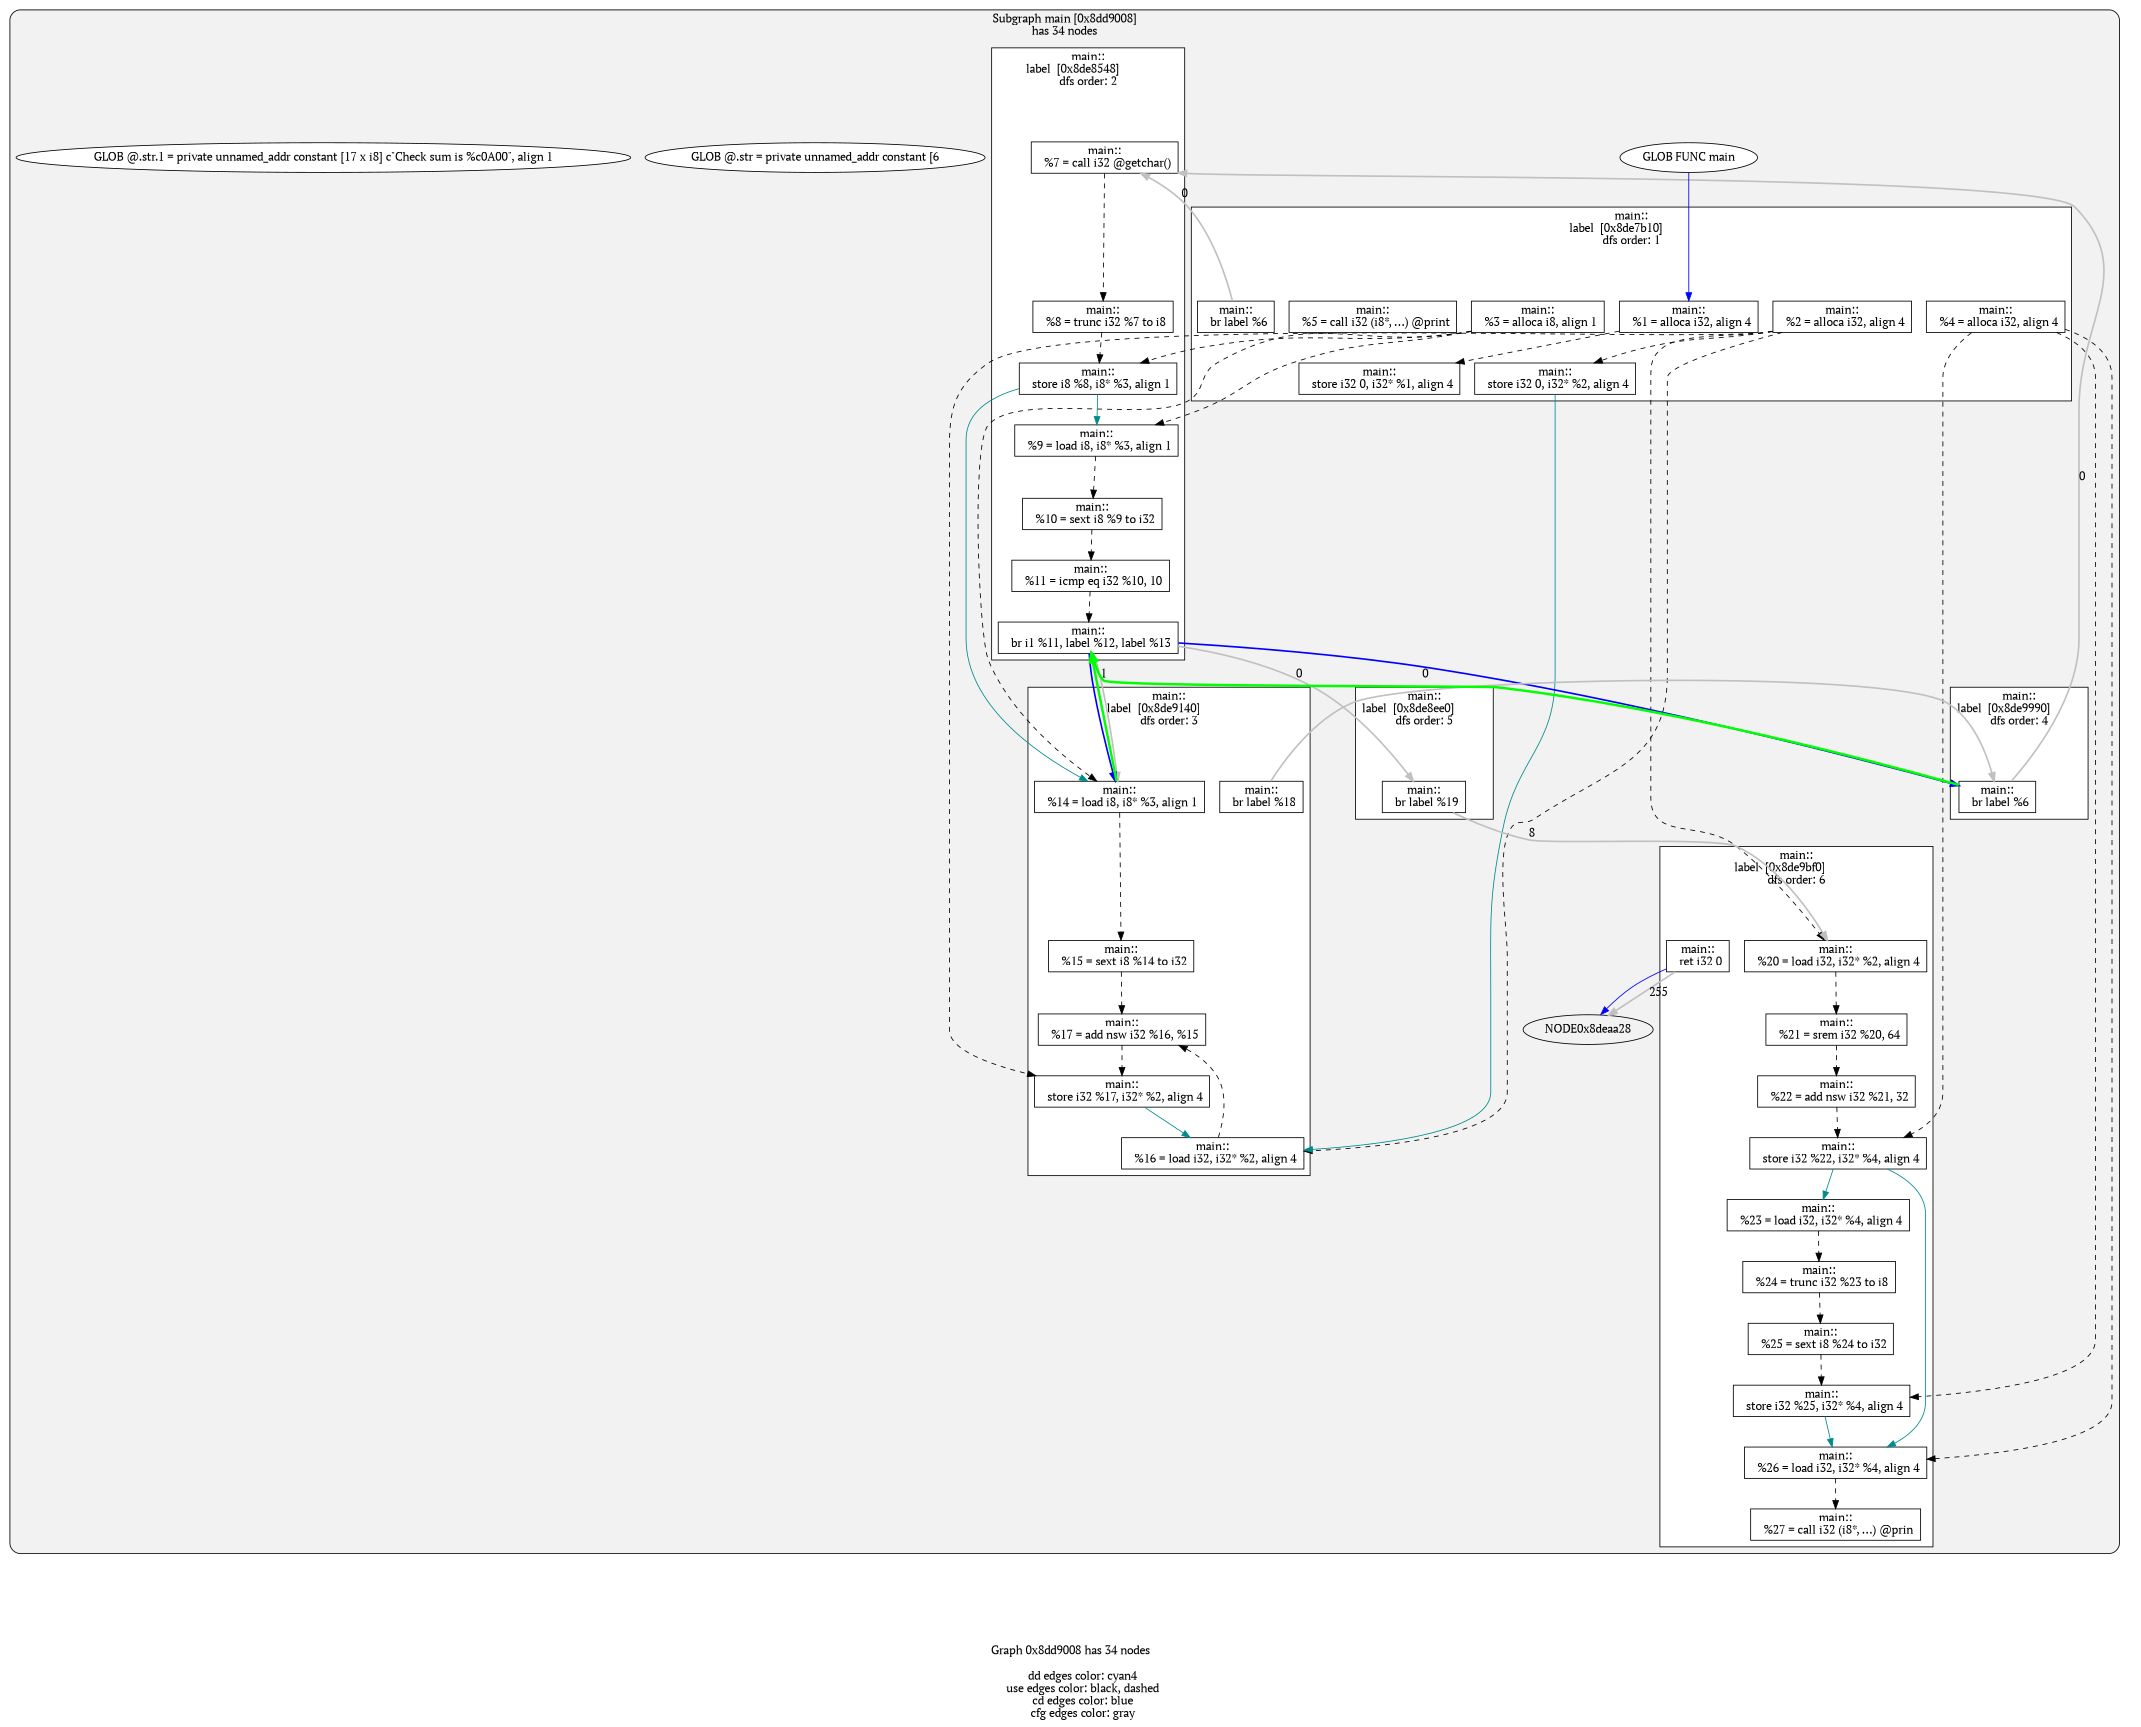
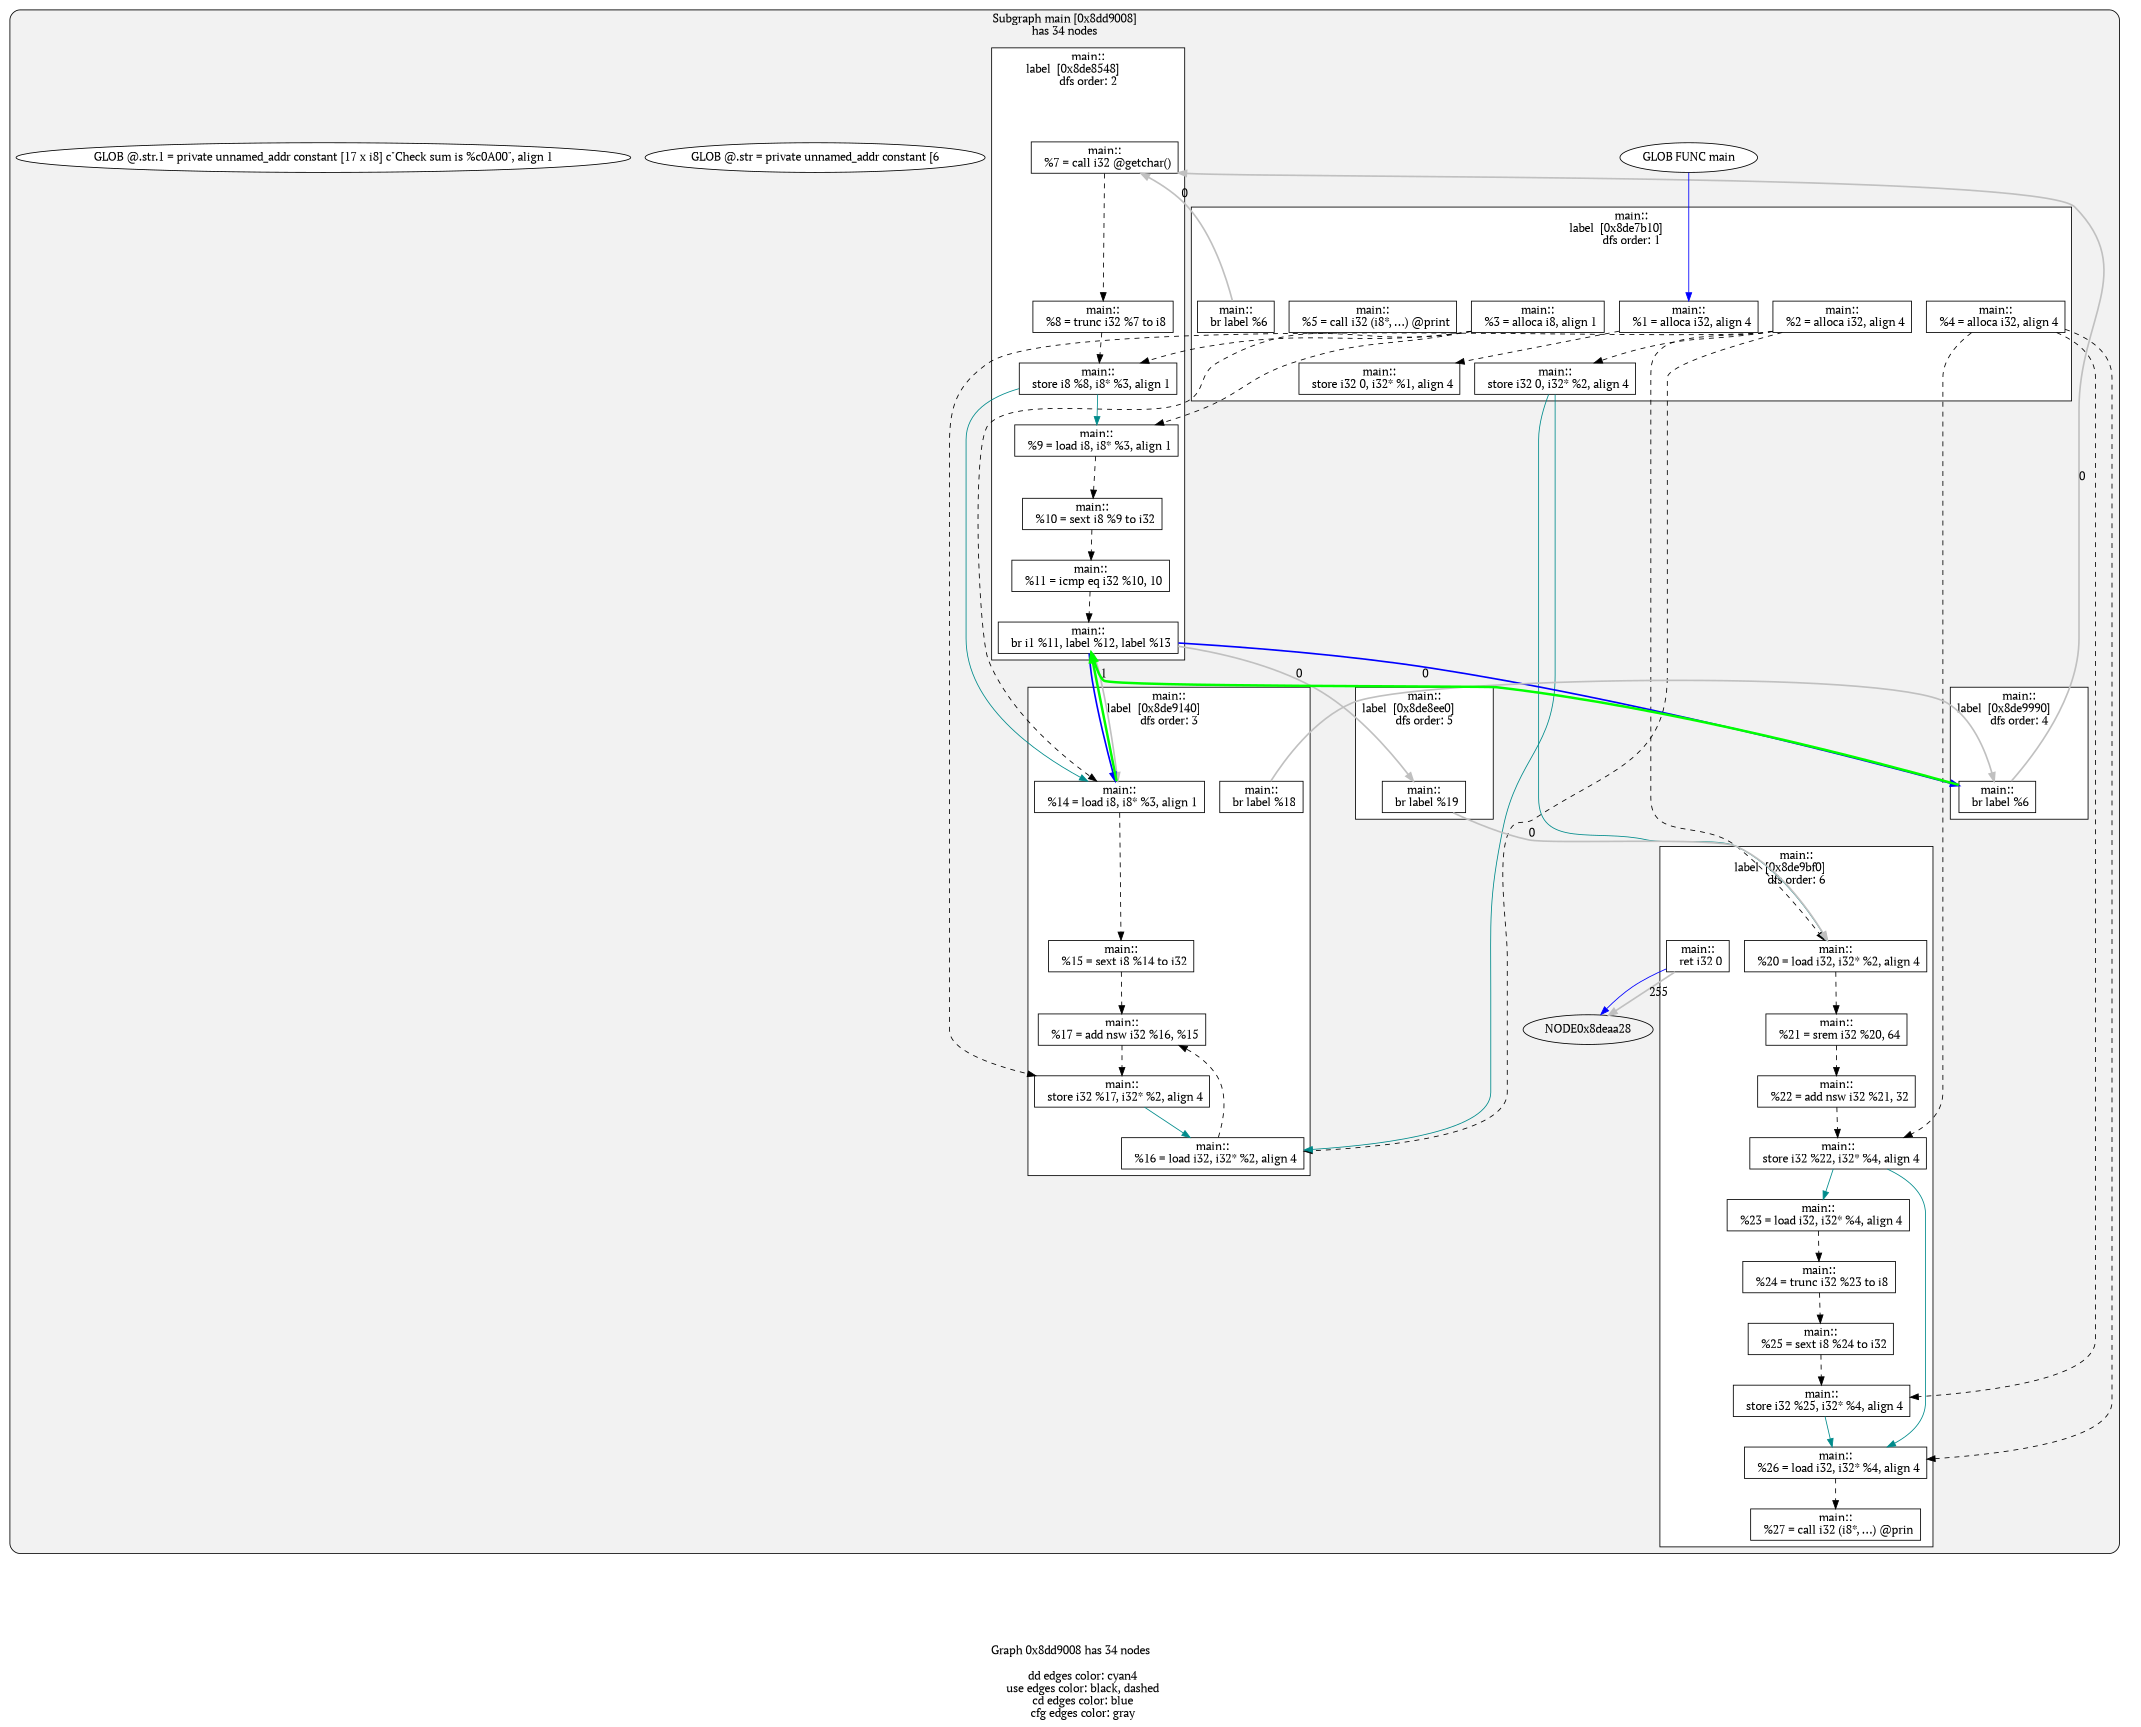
  digraph {
    compound=true
    fontname="PT Serif"
    label="Graph 0x8dd9008 has 34 nodes\n\n	dd edges color: cyan4\n	use edges color: black, dashed\n	cd edges color: blue\n	cfg edges color: gray"
    node [fillcolor=white fontname="PT Serif" shape=rect style=filled]
    edge [color=black fontname="PT Serif" rank=max style=dashed]
    n1 [label="main::\n  %20 = load i32, i32* %2, align 4"]
    n2 [label="main::\n  %21 = srem i32 %20, 64"]
    n3 [label="main::\n  %22 = add nsw i32 %21, 32"]
    n4 [label="main::\n  store i32 %22, i32* %4, align 4"]
    n5 [label="main::\n  %23 = load i32, i32* %4, align 4"]
    n6 [label="main::\n  %24 = trunc i32 %23 to i8"]
    n7 [label="main::\n  %25 = sext i8 %24 to i32"]
    n8 [label="main::\n  store i32 %25, i32* %4, align 4"]
    n9 [label="main::\n  %26 = load i32, i32* %4, align 4"]
    n10 [label="main::\n  %27 = call i32 (i8*, ...) @prin"]
    n11 [label="main::\n  ret i32 0"]
    n12 [label="main::\n  %1 = alloca i32, align 4"]
    n13 [label="main::\n  %2 = alloca i32, align 4"]
    n14 [label="main::\n  %3 = alloca i8, align 1"]
    n15 [label="main::\n  %4 = alloca i32, align 4"]
    n16 [label="main::\n  store i32 0, i32* %1, align 4"]
    n17 [label="main::\n  store i32 0, i32* %2, align 4"]
    n18 [label="main::\n  %5 = call i32 (i8*, ...) @print"]
    n19 [label="main::\n  br label %6"]
    n20 [label="main::\n  %7 = call i32 @getchar()"]
    n21 [label="main::\n  %8 = trunc i32 %7 to i8"]
    n22 [label="main::\n  store i8 %8, i8* %3, align 1"]
    n23 [label="main::\n  %9 = load i8, i8* %3, align 1"]
    n24 [label="main::\n  %10 = sext i8 %9 to i32"]
    n25 [label="main::\n  %11 = icmp eq i32 %10, 10"]
    n26 [label="main::\n  br i1 %11, label %12, label %13"]
    n27 [label="main::\n  br label %19"]
    n28 [label="main::\n  %14 = load i8, i8* %3, align 1"]
    n29 [label="main::\n  %15 = sext i8 %14 to i32"]
    n30 [label="main::\n  %16 = load i32, i32* %2, align 4"]
    n31 [label="main::\n  %17 = add nsw i32 %16, %15"]
    n32 [label="main::\n  store i32 %17, i32* %2, align 4"]
    n33 [label="main::\n  br label %18"]
    n34 [label="main::\n  br label %6"]
    NODE0x8deaa28 [fillcolor="" shape="" style=""]
    n36 [label="GLOB FUNC main" shape=""]
    n37 [label="GLOB @.str = private unnamed_addr constant [6" shape=""]
    n38 [label="GLOB @.str.1 = private unnamed_addr constant [17 x i8] c\"Check sum is %c\0A\00\", align 1" shape=""]
    subgraph cluster_1 {
      fillcolor=gray95
      label="Subgraph main [0x8dd9008]\nhas 34 nodes\n"
      style="filled, rounded"
      NODE0x8deaa28
      n36
      n37
      n38
      subgraph cluster_2 {
        fillcolor=white
        label="main::\nlabel  [0x8de9bf0]		\ndfs order: 6"
        style=filled
        n1
        n2
        n3
        n4
        n5
        n6
        n7
        n8
        n9
        n10
        n11
      }
      subgraph cluster_3 {
        fillcolor=white
        label="main::\nlabel  [0x8de7b10]		\ndfs order: 1"
        style=filled
        n12
        n13
        n14
        n15
        n16
        n17
        n18
        n19
      }
      subgraph cluster_4 {
        fillcolor=white
        label="main::\nlabel  [0x8de8548]		\ndfs order: 2"
        style=filled
        n20
        n21
        n22
        n23
        n24
        n25
        n26
      }
      subgraph cluster_5 {
        fillcolor=white
        label="main::\nlabel  [0x8de8ee0]		\ndfs order: 5"
        style=filled
        n27
      }
      subgraph cluster_6 {
        fillcolor=white
        label="main::\nlabel  [0x8de9140]		\ndfs order: 3"
        style=filled
        n28
        n29
        n30
        n31
        n32
        n33
      }
      subgraph cluster_7 {
        fillcolor=white
        label="main::\nlabel  [0x8de9990]		\ndfs order: 4"
        style=filled
        n34
      }
    }
    n1 -> n2
    n2 -> n3
    n3 -> n4
    n4 -> n5 [color=cyan4 style=""]
    n4 -> n9 [color=cyan4 style=""]
    n5 -> n6
    n6 -> n7
    n7 -> n8
    n8 -> n9 [color=cyan4 style=""]
    n9 -> n10
    n11 -> NODE0x8deaa28 [color=gray label=255 penwidth=2 rank="" style=""]
    n11 -> NODE0x8deaa28 [color=blue rank="" style=""]
    n12 -> n16
    n13 -> n1
    n13 -> n17
    n13 -> n30
    n13 -> n32
    n14 -> n22
    n14 -> n23
    n14 -> n28
    n15 -> n4
    n15 -> n8
    n15 -> n9
+   n17 -> n1 [color=cyan4 style=""]
    n17 -> n30 [color=cyan4 style=""]
    n19 -> n20 [color=gray label=0 penwidth=2 rank="" style=""]
    n20 -> n21
    n21 -> n22
    n22 -> n23 [color=cyan4 style=""]
    n22 -> n28 [color=cyan4 style=""]
    n23 -> n24
    n24 -> n25
    n25 -> n26
    n26 -> n27 [color=gray label=0 penwidth=2 rank="" style=""]
    n26 -> n28 [color=gray label=1 penwidth=2 rank="" style=""]
    n26 -> n28 [color=blue penwidth=2 rank="" style=""]
    n26 -> n34 [color=blue penwidth=2 rank="" style=""]
-   n27 -> n1 [color=gray label=8 penwidth=2 rank="" style=""]
+   n27 -> n1 [color=gray label=0 penwidth=2 rank="" style=""]
    n28 -> n26 [color=green constraint=false penwidth=3 rank="" style=""]
    n28 -> n29
    n29 -> n31
    n30 -> n31
    n31 -> n32
    n32 -> n30 [color=cyan4 style=""]
    n33 -> n34 [color=gray label=0 penwidth=2 rank="" style=""]
    n34 -> n20 [color=gray label=0 penwidth=2 rank="" style=""]
    n34 -> n26 [color=green constraint=false penwidth=3 rank="" style=""]
    n36 -> n12 [color=blue rank="" style=""]
  }
